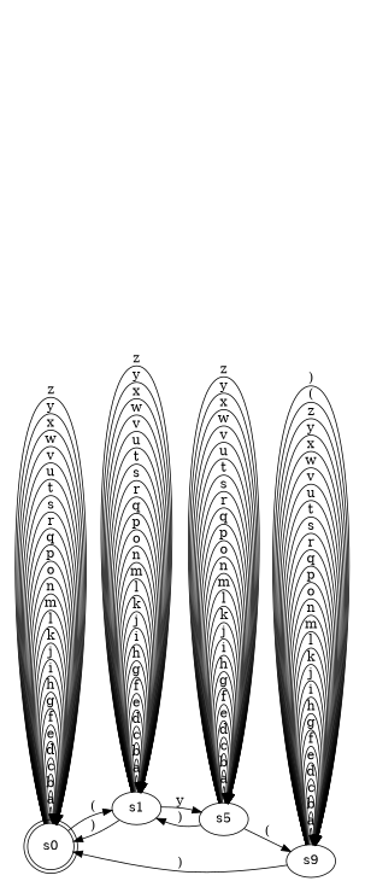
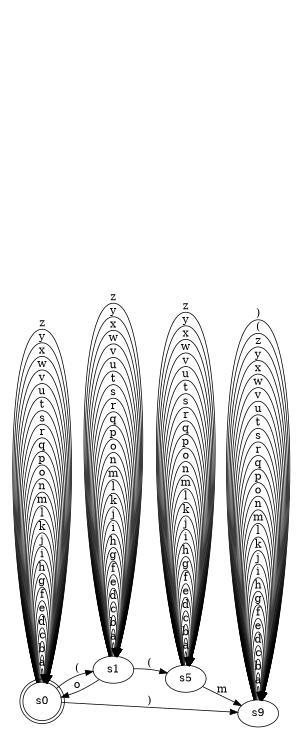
  digraph {
    rankdir=LR
    n1 [label=s0 shape=doublecircle]
    n2 [label=s1]
    n3 [label=s9]
    n4 [label=s5]
    n1 -> n1 [label=a]
    n1 -> n1 [label=b]
    n1 -> n1 [label=c]
    n1 -> n1 [label=d]
    n1 -> n1 [label=e]
    n1 -> n1 [label=f]
    n1 -> n1 [label=g]
    n1 -> n1 [label=h]
    n1 -> n1 [label=i]
    n1 -> n1 [label=j]
    n1 -> n1 [label=k]
    n1 -> n1 [label=l]
    n1 -> n1 [label=m]
    n1 -> n1 [label=n]
    n1 -> n1 [label=o]
    n1 -> n1 [label=p]
    n1 -> n1 [label=q]
    n1 -> n1 [label=r]
    n1 -> n1 [label=s]
    n1 -> n1 [label=t]
    n1 -> n1 [label=u]
    n1 -> n1 [label=v]
    n1 -> n1 [label=w]
    n1 -> n1 [label=x]
    n1 -> n1 [label=y]
    n1 -> n1 [label=z]
    n1 -> n2 [label="("]
-   n3 -> n1 [label=")"]
-   n2 -> n1 [label=")"]
+   n1 -> n3 [label=")"]
+   n2 -> n1 [label=o]
    n2 -> n2 [label=a]
    n2 -> n2 [label=b]
    n2 -> n2 [label=c]
    n2 -> n2 [label=d]
    n2 -> n2 [label=e]
    n2 -> n2 [label=f]
    n2 -> n2 [label=g]
    n2 -> n2 [label=h]
    n2 -> n2 [label=i]
    n2 -> n2 [label=j]
    n2 -> n2 [label=k]
    n2 -> n2 [label=l]
    n2 -> n2 [label=m]
    n2 -> n2 [label=n]
    n2 -> n2 [label=o]
    n2 -> n2 [label=p]
    n2 -> n2 [label=q]
    n2 -> n2 [label=r]
    n2 -> n2 [label=s]
    n2 -> n2 [label=t]
    n2 -> n2 [label=u]
    n2 -> n2 [label=v]
    n2 -> n2 [label=w]
    n2 -> n2 [label=x]
    n2 -> n2 [label=y]
    n2 -> n2 [label=z]
-   n2 -> n4 [label=y]
+   n2 -> n4 [label="("]
    n3 -> n3 [label=a]
    n3 -> n3 [label=b]
    n3 -> n3 [label=c]
    n3 -> n3 [label=d]
    n3 -> n3 [label=e]
    n3 -> n3 [label=f]
    n3 -> n3 [label=g]
    n3 -> n3 [label=h]
    n3 -> n3 [label=i]
    n3 -> n3 [label=j]
    n3 -> n3 [label=k]
    n3 -> n3 [label=l]
    n3 -> n3 [label=m]
    n3 -> n3 [label=n]
    n3 -> n3 [label=o]
    n3 -> n3 [label=p]
    n3 -> n3 [label=q]
    n3 -> n3 [label=r]
    n3 -> n3 [label=s]
    n3 -> n3 [label=t]
    n3 -> n3 [label=u]
    n3 -> n3 [label=v]
    n3 -> n3 [label=w]
    n3 -> n3 [label=x]
    n3 -> n3 [label=y]
    n3 -> n3 [label=z]
    n3 -> n3 [label="("]
    n3 -> n3 [label=")"]
-   n4 -> n2 [label=")"]
-   n4 -> n3 [label="("]
+   n4 -> n3 [label=m]
    n4 -> n4 [label=a]
    n4 -> n4 [label=b]
    n4 -> n4 [label=c]
    n4 -> n4 [label=d]
    n4 -> n4 [label=e]
    n4 -> n4 [label=f]
    n4 -> n4 [label=g]
    n4 -> n4 [label=h]
    n4 -> n4 [label=i]
    n4 -> n4 [label=j]
    n4 -> n4 [label=k]
    n4 -> n4 [label=l]
    n4 -> n4 [label=m]
    n4 -> n4 [label=n]
    n4 -> n4 [label=o]
    n4 -> n4 [label=p]
    n4 -> n4 [label=q]
    n4 -> n4 [label=r]
    n4 -> n4 [label=s]
    n4 -> n4 [label=t]
    n4 -> n4 [label=u]
    n4 -> n4 [label=v]
    n4 -> n4 [label=w]
    n4 -> n4 [label=x]
    n4 -> n4 [label=y]
    n4 -> n4 [label=z]
  }
